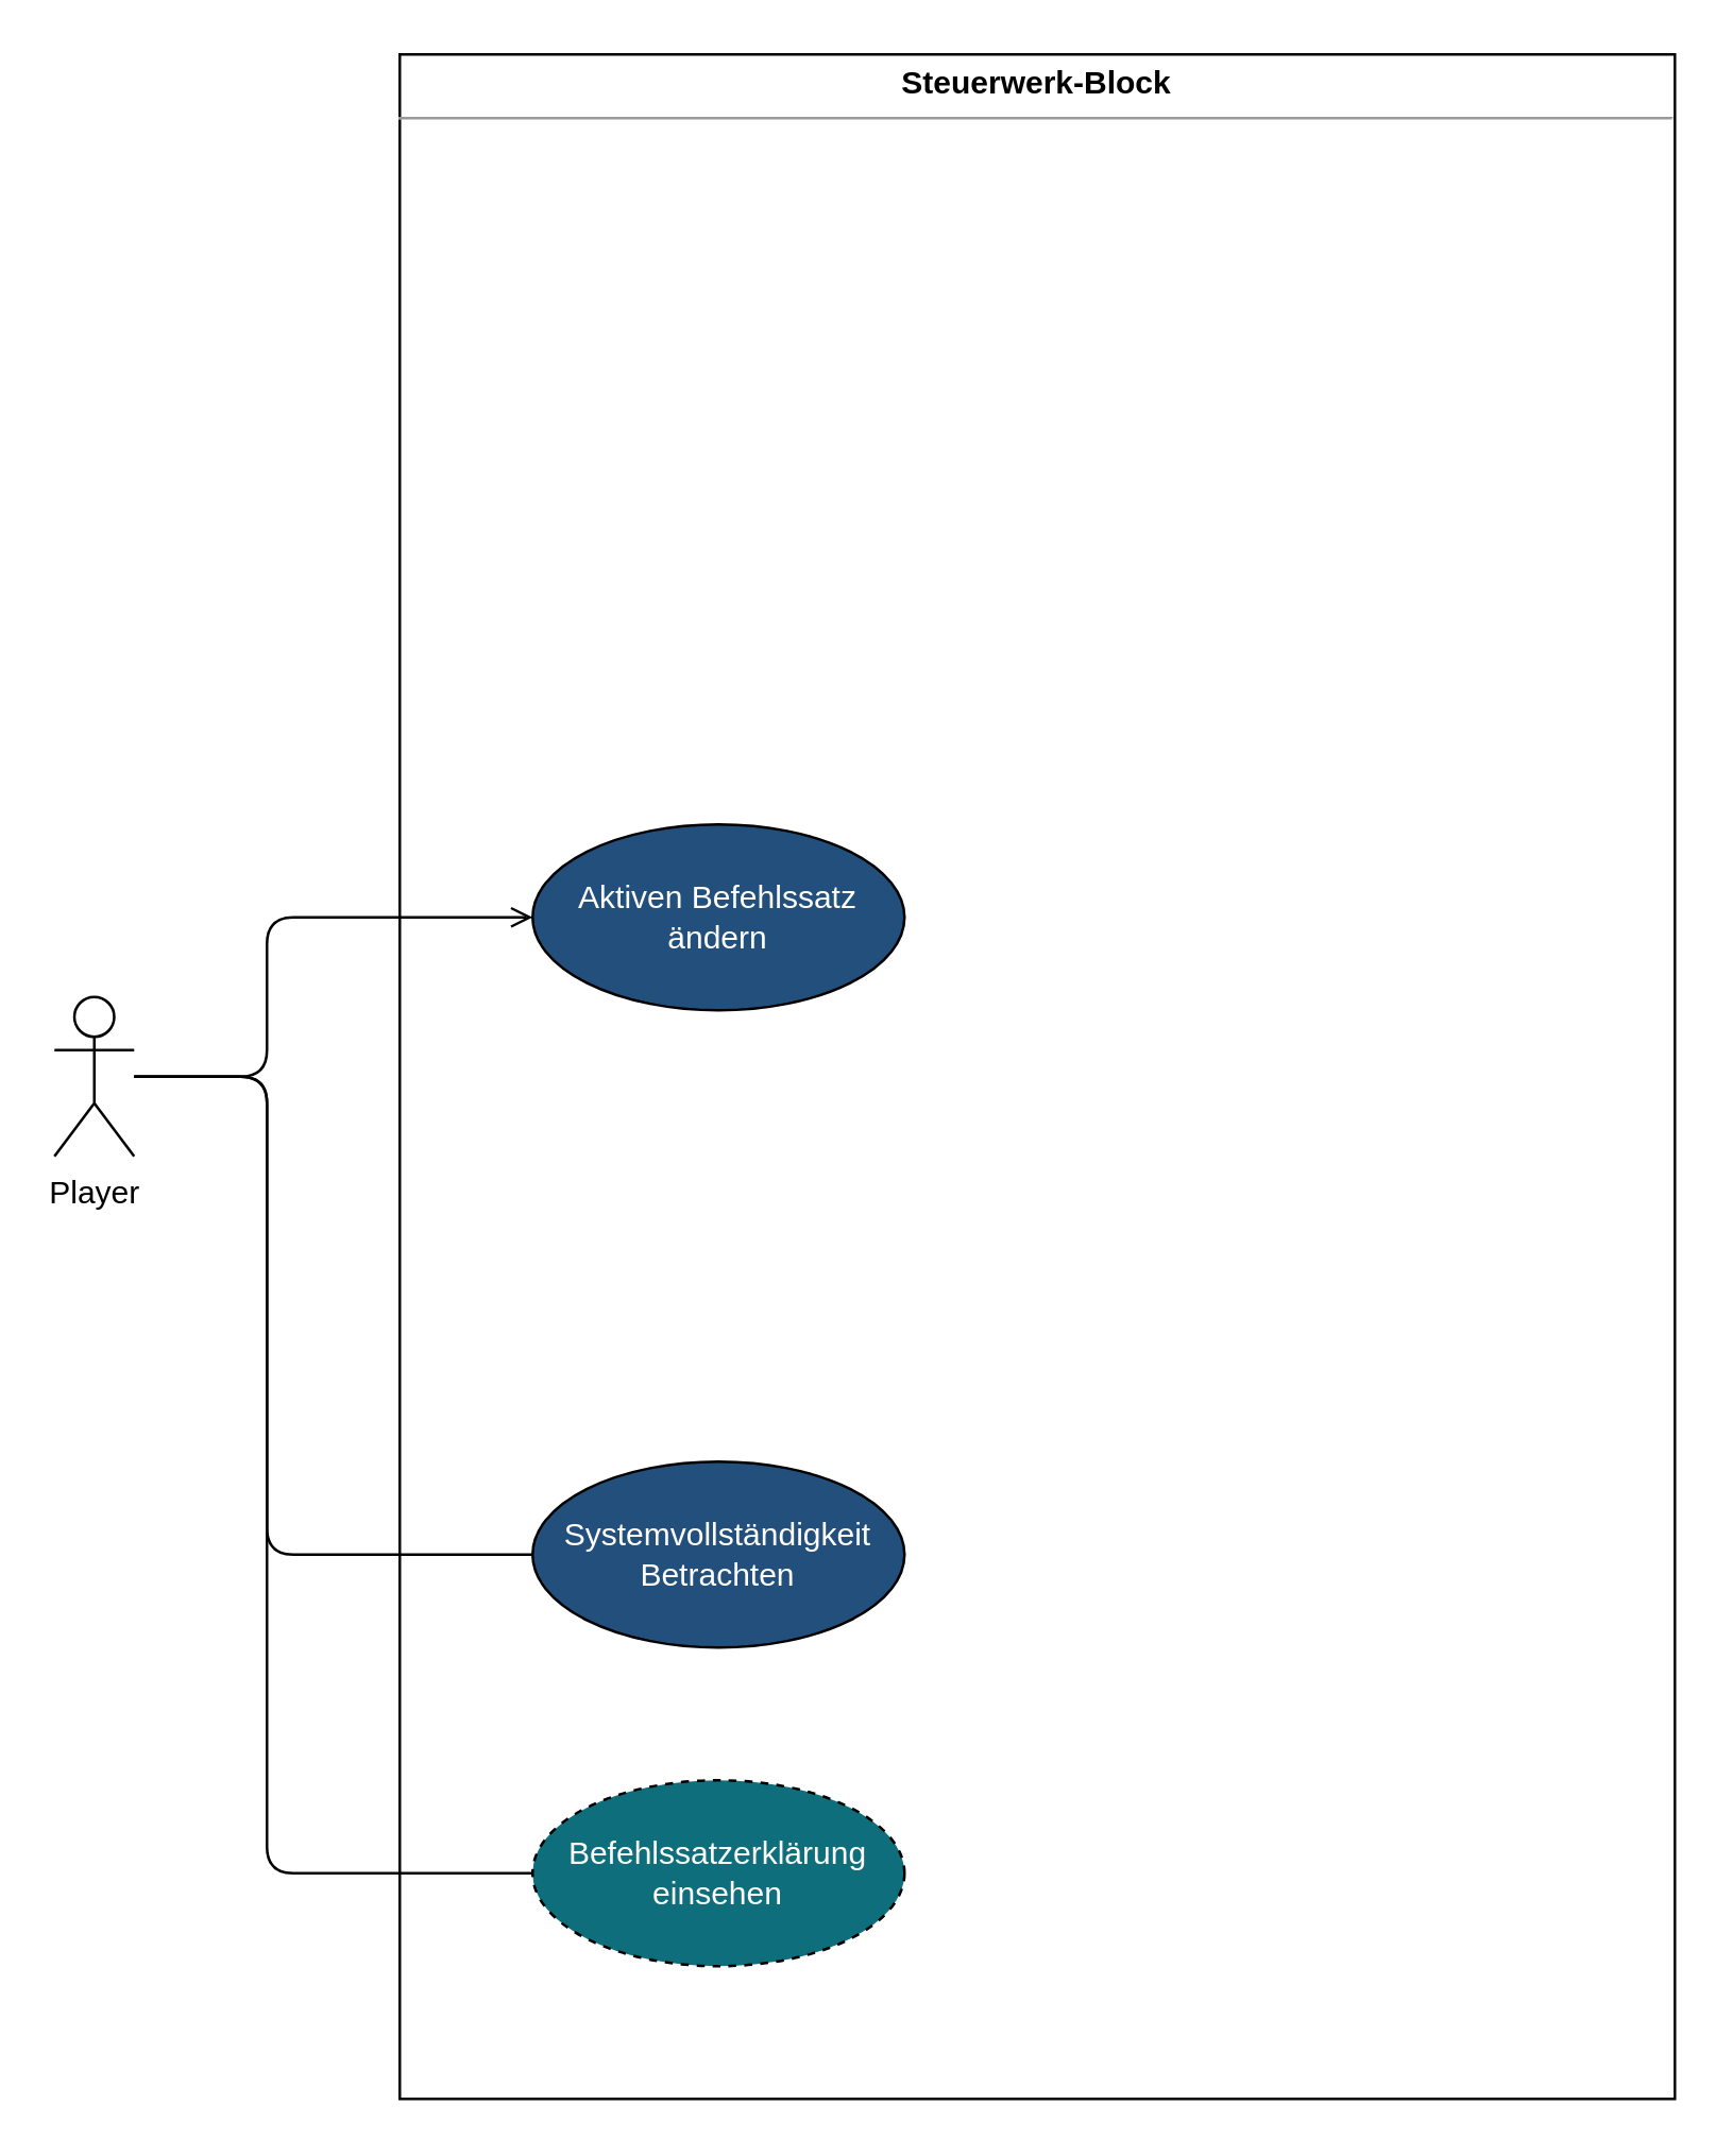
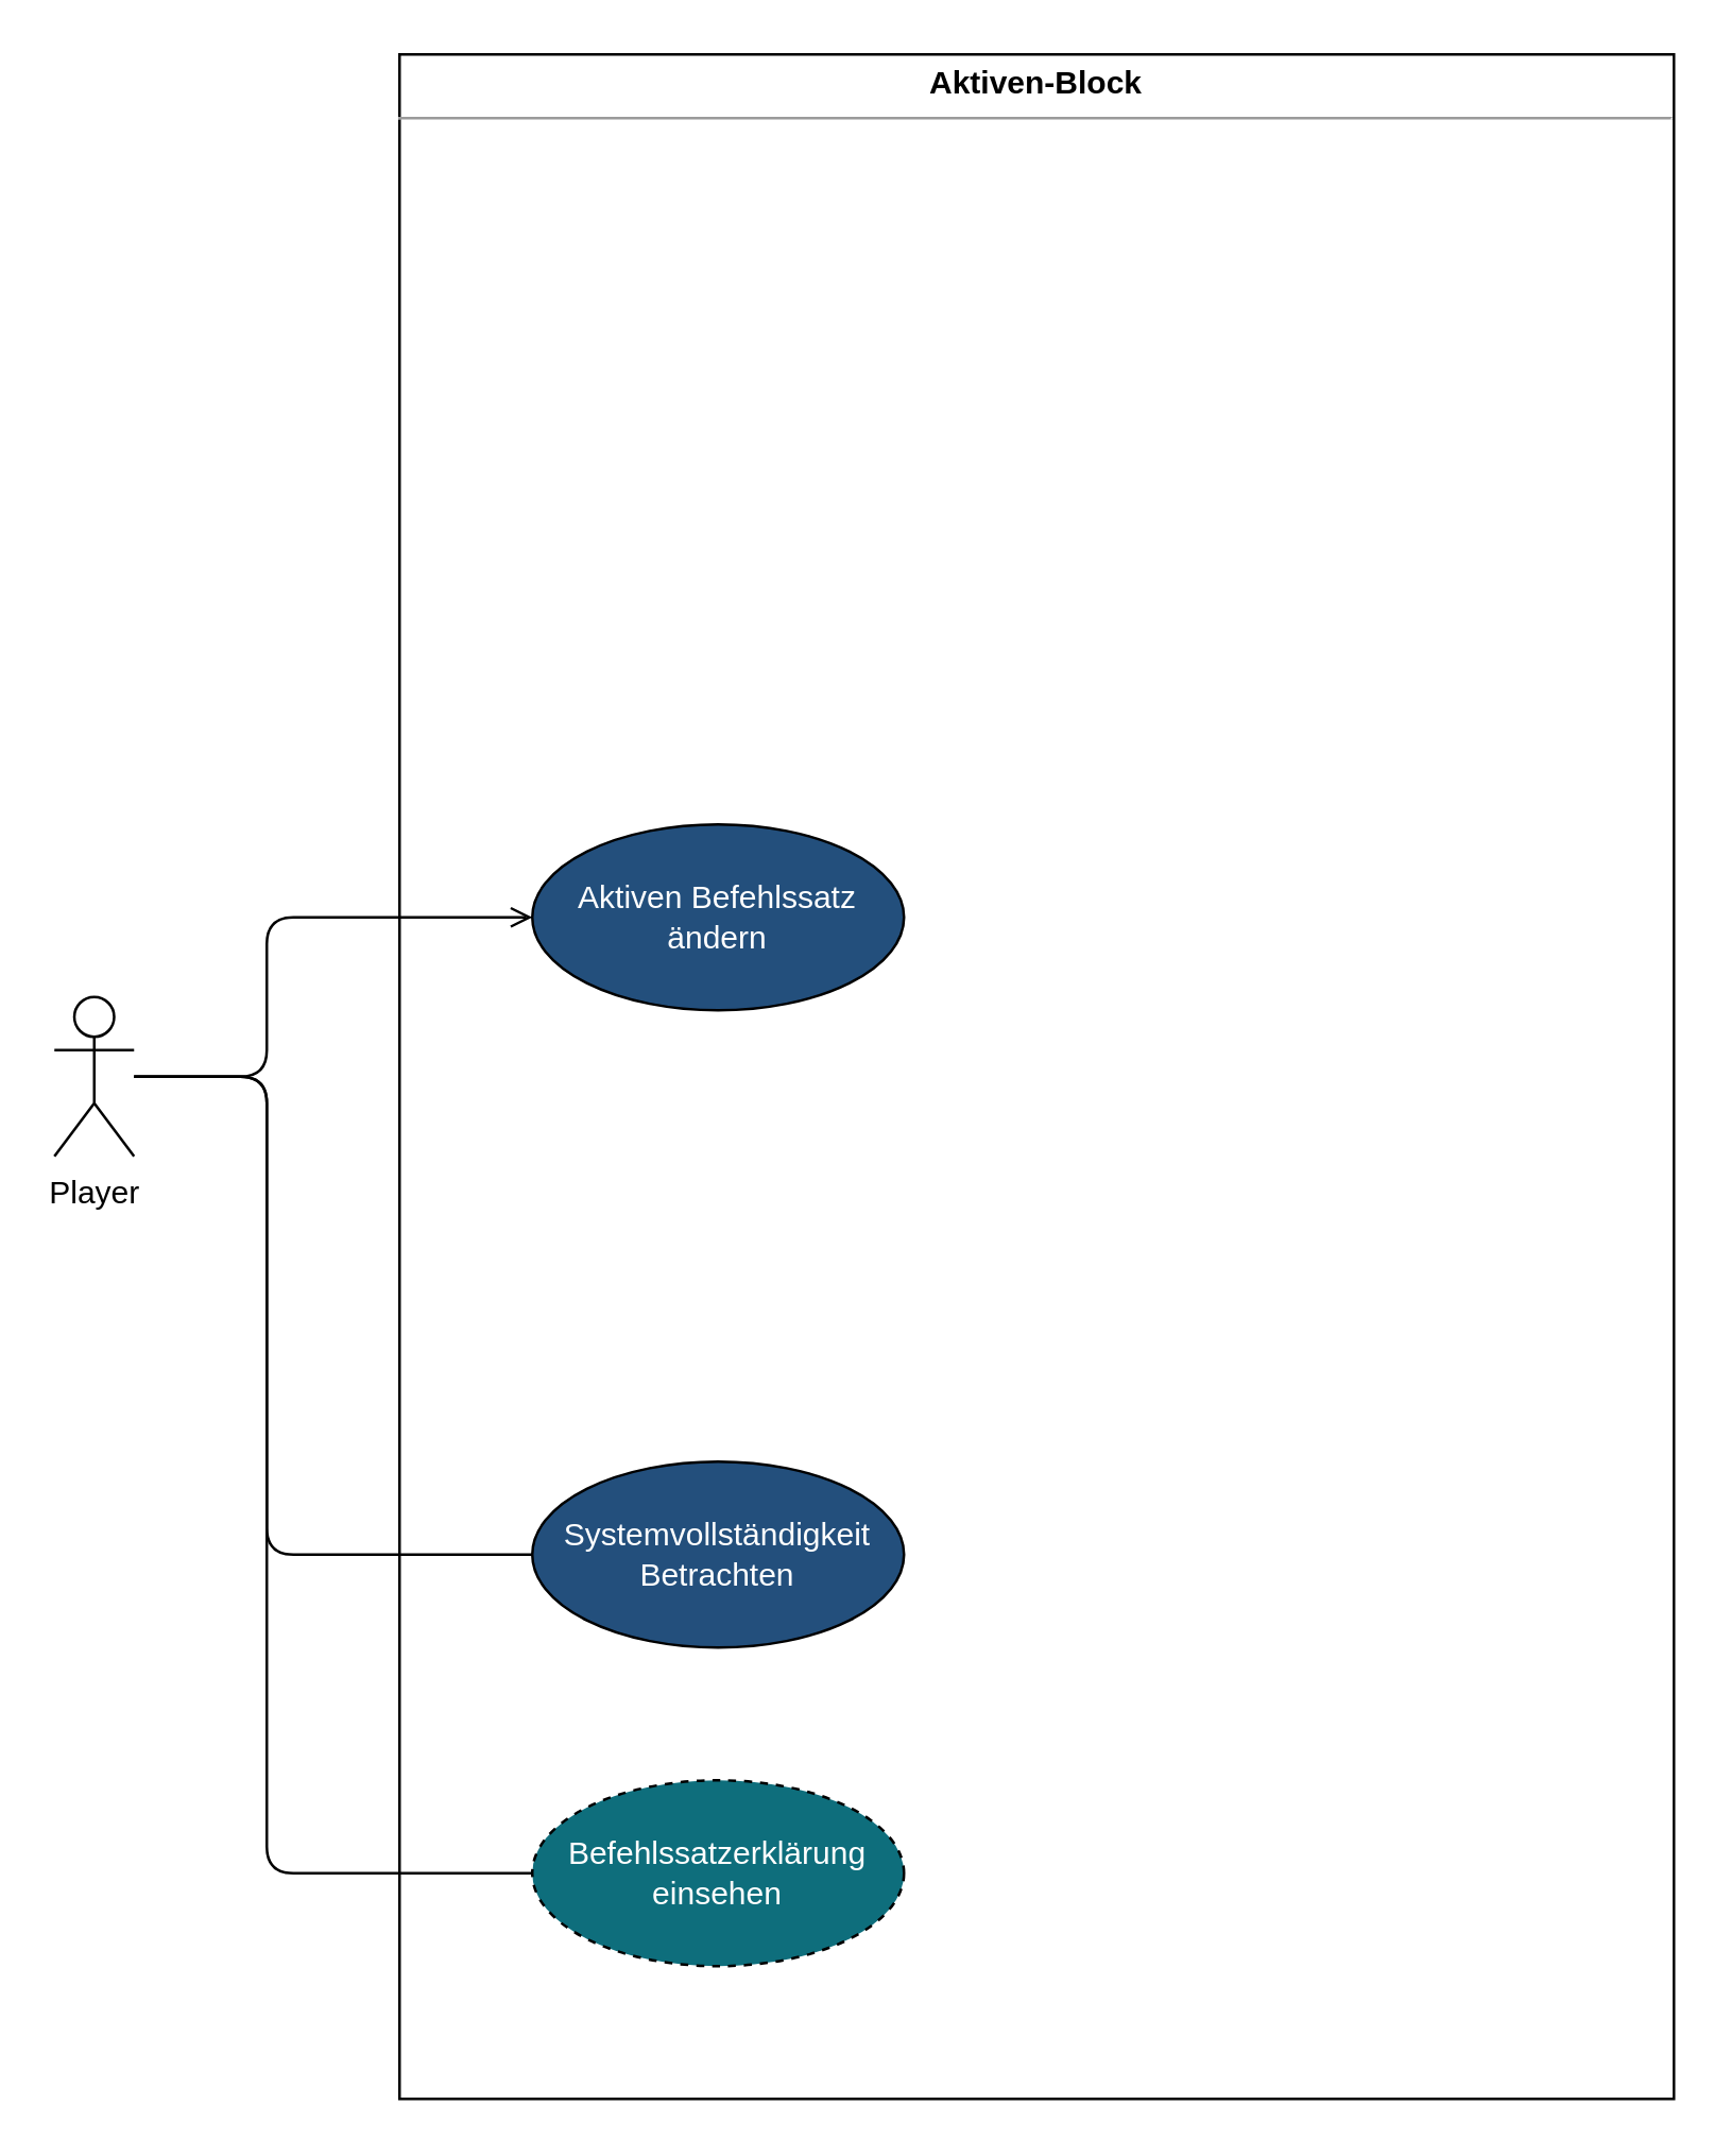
  <mxCell id="0" />
  <mxCell id="1" parent="0" />
- <mxCell id="2" value="&lt;p style=&quot;margin: 0px ; margin-top: 4px ; text-align: center&quot;&gt;&lt;b&gt;Steuerwerk-Block&lt;/b&gt;&lt;/p&gt;&lt;hr size=&quot;1&quot;&gt;&lt;div style=&quot;height: 2px&quot;&gt;&lt;/div&gt;" style="verticalAlign=top;align=left;overflow=fill;fontSize=12;fontFamily=Helvetica;html=1;" vertex="1" parent="1"><mxGeometry x="150" y="20" width="480" height="770" as="geometry" /></mxCell>
+ <mxCell id="2" value="&lt;p style=&quot;margin: 0px ; margin-top: 4px ; text-align: center&quot;&gt;&lt;b&gt;Aktiven-Block&lt;/b&gt;&lt;/p&gt;&lt;hr size=&quot;1&quot;&gt;&lt;div style=&quot;height: 2px&quot;&gt;&lt;/div&gt;" style="verticalAlign=top;align=left;overflow=fill;fontSize=12;fontFamily=Helvetica;html=1;" vertex="1" parent="1"><mxGeometry x="150" y="20" width="480" height="770" as="geometry" /></mxCell>
  <mxCell id="3" style="edgeStyle=orthogonalEdgeStyle;rounded=1;orthogonalLoop=1;jettySize=auto;html=1;endArrow=open;endFill=0;" edge="1" parent="1" source="6" target="7"><mxGeometry relative="1" as="geometry"><Array as="points"><mxPoint x="100" y="405" /><mxPoint x="100" y="345" /></Array></mxGeometry></mxCell>
  <mxCell id="4" style="edgeStyle=orthogonalEdgeStyle;rounded=1;orthogonalLoop=1;jettySize=auto;html=1;endArrow=none;endFill=0;" edge="1" parent="1" source="6" target="8"><mxGeometry relative="1" as="geometry"><Array as="points"><mxPoint x="100" y="405" /><mxPoint x="100" y="585" /></Array></mxGeometry></mxCell>
  <mxCell id="5" style="edgeStyle=orthogonalEdgeStyle;rounded=1;orthogonalLoop=1;jettySize=auto;html=1;endArrow=none;endFill=0;" edge="1" parent="1" source="6" target="9"><mxGeometry relative="1" as="geometry"><Array as="points"><mxPoint x="100" y="405" /><mxPoint x="100" y="705" /></Array></mxGeometry></mxCell>
  <mxCell id="6" value="Player" style="shape=umlActor;verticalLabelPosition=bottom;labelBackgroundColor=#ffffff;verticalAlign=top;html=1;outlineConnect=0;" vertex="1" parent="1"><mxGeometry x="20" y="375" width="30" height="60" as="geometry" /></mxCell>
  <mxCell id="7" value="Aktiven Befehlssatz ändern" style="ellipse;whiteSpace=wrap;html=1;fillColor=#234f7c;fontColor=#FFFFFF;" vertex="1" parent="1"><mxGeometry x="200" y="310" width="140" height="70" as="geometry" /></mxCell>
  <mxCell id="8" value="Systemvollständigkeit&lt;br&gt;Betrachten" style="ellipse;whiteSpace=wrap;html=1;fillColor=#234f7c;fontColor=#FFFFFF;" vertex="1" parent="1"><mxGeometry x="200" y="550" width="140" height="70" as="geometry" /></mxCell>
  <mxCell id="9" value="Befehlssatzerklärung einsehen" style="ellipse;whiteSpace=wrap;html=1;fillColor=#0e6e7c;fontColor=#FFFFFF;dashed=1;" vertex="1" parent="1"><mxGeometry x="200" y="670" width="140" height="70" as="geometry" /></mxCell>
